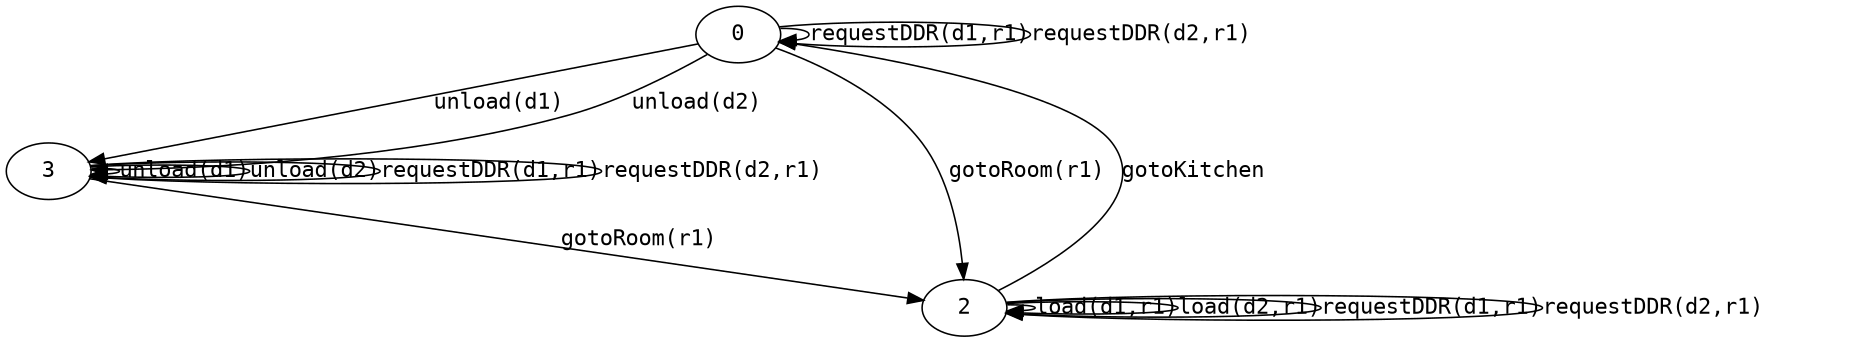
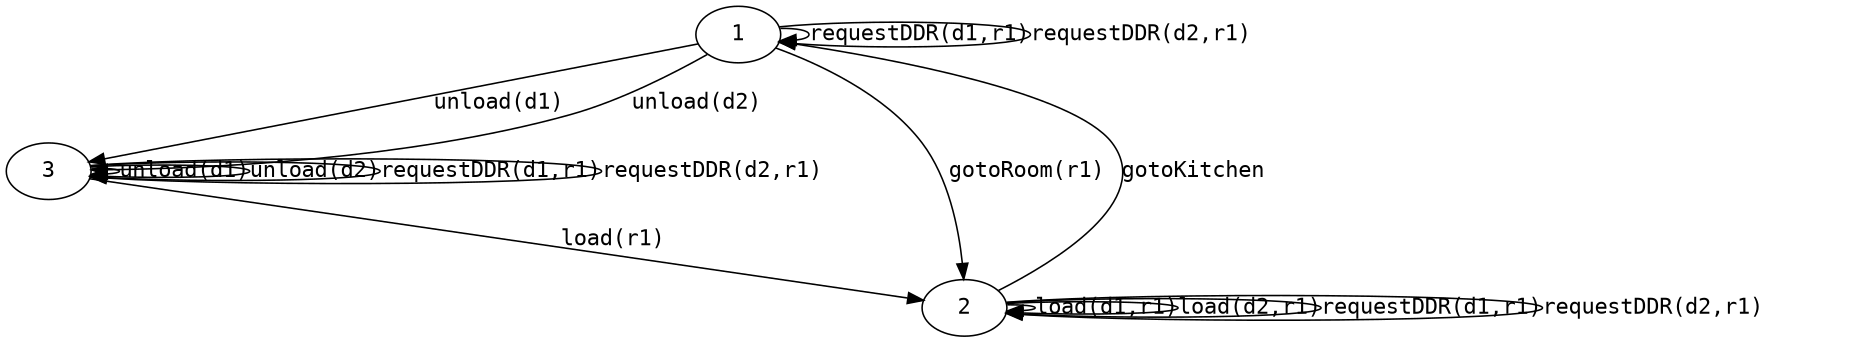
  digraph {
    fontname="DejaVu Sans Mono"
    node [fontname="DejaVu Sans Mono"]
    edge [fontname="DejaVu Sans Mono"]
-   0
+   0 [label=1]
    n2 [label=3]
    2
    0 -> 0 [label="requestDDR(d1,r1)"]
    0 -> 0 [label="requestDDR(d2,r1)"]
    0 -> n2 [label="unload(d1)"]
    0 -> n2 [label="unload(d2)"]
    0 -> 2 [label="gotoRoom(r1)"]
    n2 -> n2 [label="unload(d1)"]
    n2 -> n2 [label="unload(d2)"]
    n2 -> n2 [label="requestDDR(d1,r1)"]
    n2 -> n2 [label="requestDDR(d2,r1)"]
-   n2 -> 2 [label="gotoRoom(r1)"]
+   n2 -> 2 [label="load(r1)"]
    2 -> 0 [label=gotoKitchen]
    2 -> 2 [label="load(d1,r1)"]
    2 -> 2 [label="load(d2,r1)"]
    2 -> 2 [label="requestDDR(d1,r1)"]
    2 -> 2 [label="requestDDR(d2,r1)"]
  }
